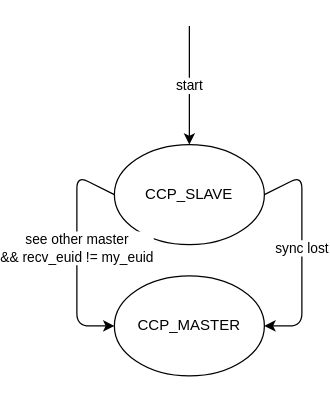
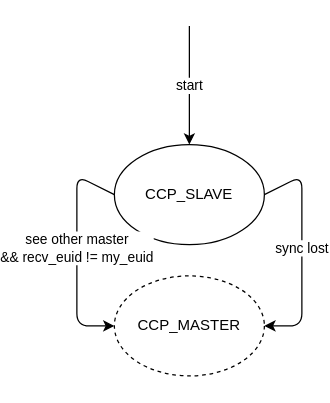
  <mxCell id="0" />
  <mxCell id="1" parent="0" />
- <mxCell id="2" value="&lt;span&gt;CCP_MASTER&lt;/span&gt;" style="ellipse;whiteSpace=wrap;html=1;" vertex="1" parent="1"><mxGeometry x="50" y="220" width="120" height="80" as="geometry" /></mxCell>
+ <mxCell id="2" value="&lt;span&gt;CCP_MASTER&lt;/span&gt;" style="ellipse;whiteSpace=wrap;html=1;dashed=1;" vertex="1" parent="1"><mxGeometry x="50" y="220" width="120" height="80" as="geometry" /></mxCell>
  <mxCell id="3" value="&lt;span&gt;CCP_SLAVE&lt;/span&gt;" style="ellipse;whiteSpace=wrap;html=1;" vertex="1" parent="1"><mxGeometry x="50" y="115" width="120" height="80" as="geometry" /></mxCell>
  <mxCell id="4" value="see other master&lt;br&gt;&amp;amp;&amp;amp; recv_euid != my_euid" style="endArrow=classic;html=1;exitX=0;exitY=0.5;exitDx=0;exitDy=0;entryX=0;entryY=0.5;entryDx=0;entryDy=0;" edge="1" parent="1" source="3" target="2"><mxGeometry width="50" height="50" relative="1" as="geometry"><mxPoint x="110" y="190" as="sourcePoint" /><mxPoint x="160" y="140" as="targetPoint" /><Array as="points"><mxPoint x="20" y="140" /><mxPoint x="20" y="260" /></Array></mxGeometry></mxCell>
  <mxCell id="5" value="sync lost" style="endArrow=classic;html=1;exitX=1;exitY=0.5;exitDx=0;exitDy=0;entryX=1;entryY=0.5;entryDx=0;entryDy=0;" edge="1" parent="1" source="3" target="2"><mxGeometry width="50" height="50" relative="1" as="geometry"><mxPoint x="110" y="190" as="sourcePoint" /><mxPoint x="160" y="220" as="targetPoint" /><Array as="points"><mxPoint x="200" y="140" /><mxPoint x="200" y="260" /></Array></mxGeometry></mxCell>
  <mxCell id="6" value="start" style="endArrow=classic;html=1;" edge="1" parent="1" target="3"><mxGeometry width="50" height="50" relative="1" as="geometry"><mxPoint x="110" y="20" as="sourcePoint" /><mxPoint x="40" y="260" as="targetPoint" /></mxGeometry></mxCell>
